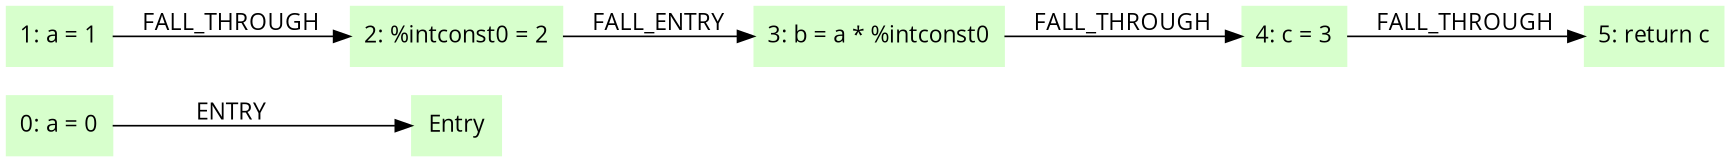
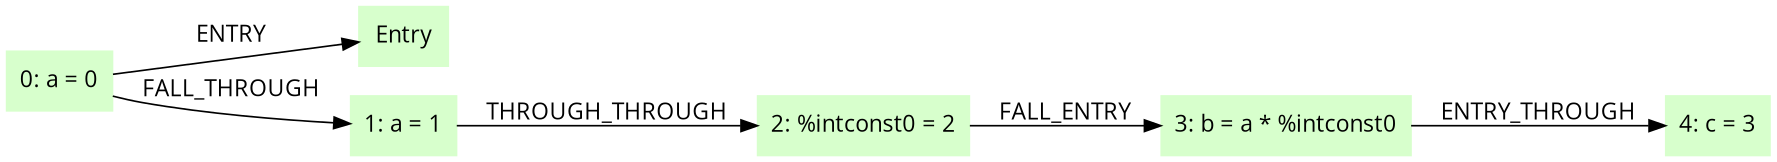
  digraph {
    fontname="Open Sans"
    rankdir=LR
    node [color=".3 .2 1.0" fontname="Open Sans" shape=box style=filled]
    edge [fontname="Open Sans"]
    "0: a = 0"
    Entry
    "1: a = 1"
    "2: %intconst0 = 2"
    "3: b = a * %intconst0"
    "4: c = 3"
-   "5: return c"
    "0: a = 0" -> Entry [label=ENTRY]
-   "1: a = 1" -> "2: %intconst0 = 2" [label=FALL_THROUGH]
+   "0: a = 0" -> "1: a = 1" [label=FALL_THROUGH]
+   "1: a = 1" -> "2: %intconst0 = 2" [label=THROUGH_THROUGH]
    "2: %intconst0 = 2" -> "3: b = a * %intconst0" [label=FALL_ENTRY]
-   "3: b = a * %intconst0" -> "4: c = 3" [label=FALL_THROUGH]
-   "4: c = 3" -> "5: return c" [label=FALL_THROUGH]
+   "3: b = a * %intconst0" -> "4: c = 3" [label=ENTRY_THROUGH]
  }
